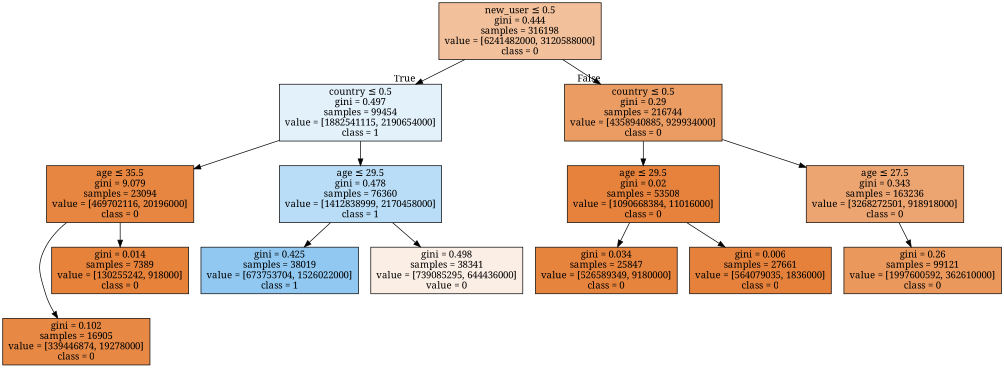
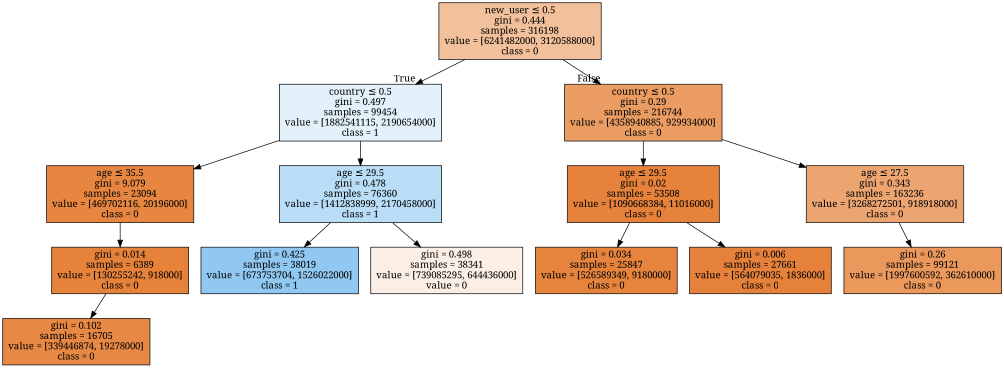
  digraph {
    fontname="Noto Serif"
    node [color=black fontname="Noto Serif" shape=box style=filled]
    edge [fontname="Noto Serif"]
    n1 [fillcolor="#e5813980" label=<new_user &le; 0.5<br/>gini = 0.444<br/>samples = 316198<br/>value = [6241482000, 3120588000]<br/>class = 0>]
    n2 [fillcolor="#399de524" label=<country &le; 0.5<br/>gini = 0.497<br/>samples = 99454<br/>value = [1882541115, 2190654000]<br/>class = 1>]
    n3 [fillcolor="#e58139c9" label=<country &le; 0.5<br/>gini = 0.29<br/>samples = 216744<br/>value = [4358940885, 929934000]<br/>class = 0>]
    n4 [fillcolor="#e58139f4" label=<age &le; 35.5<br/>gini = 9.079<br/>samples = 23094<br/>value = [469702116, 20196000]<br/>class = 0>]
    n5 [fillcolor="#399de559" label=<age &le; 29.5<br/>gini = 0.478<br/>samples = 76360<br/>value = [1412838999, 2170458000]<br/>class = 1>]
    n6 [fillcolor="#e58139fc" label=<age &le; 29.5<br/>gini = 0.02<br/>samples = 53508<br/>value = [1090668384, 11016000]<br/>class = 0>]
    n7 [fillcolor="#e58139b7" label=<age &le; 27.5<br/>gini = 0.343<br/>samples = 163236<br/>value = [3268272501, 918918000]<br/>class = 0>]
-   n8 [fillcolor="#e58139f1" label=<gini = 0.102<br/>samples = 16905<br/>value = [339446874, 19278000]<br/>class = 0>]
-   n9 [fillcolor="#e58139fd" label=<gini = 0.014<br/>samples = 7389<br/>value = [130255242, 918000]<br/>class = 0>]
+   n8 [fillcolor="#e58139f1" label=<gini = 0.102<br/>samples = 16705<br/>value = [339446874, 19278000]<br/>class = 0>]
+   n9 [fillcolor="#e58139fd" label=<gini = 0.014<br/>samples = 6389<br/>value = [130255242, 918000]<br/>class = 0>]
    n10 [fillcolor="#399de58e" label=<gini = 0.425<br/>samples = 38019<br/>value = [673753704, 1526022000]<br/>class = 1>]
    n11 [fillcolor="#e5813921" label=<gini = 0.498<br/>samples = 38341<br/>value = [739085295, 644436000]<br/>value = 0>]
    n12 [fillcolor="#e58139fb" label=<gini = 0.034<br/>samples = 25847<br/>value = [526589349, 9180000]<br/>class = 0>]
    n13 [fillcolor="#e58139fe" label=<gini = 0.006<br/>samples = 27661<br/>value = [564079035, 1836000]<br/>class = 0>]
    n14 [fillcolor="#e58139d1" label=<gini = 0.26<br/>samples = 99121<br/>value = [1997600592, 362610000]<br/>class = 0>]
    n1 -> n2 [headlabel=True labelangle=45 labeldistance=2.5]
    n1 -> n3 [headlabel=False labelangle=-45 labeldistance=2.5]
    n2 -> n4
    n2 -> n5
    n3 -> n6
    n3 -> n7
-   n4 -> n8
+   n9 -> n8
    n4 -> n9
    n5 -> n10
    n5 -> n11
    n6 -> n12
    n6 -> n13
    n7 -> n14
  }
